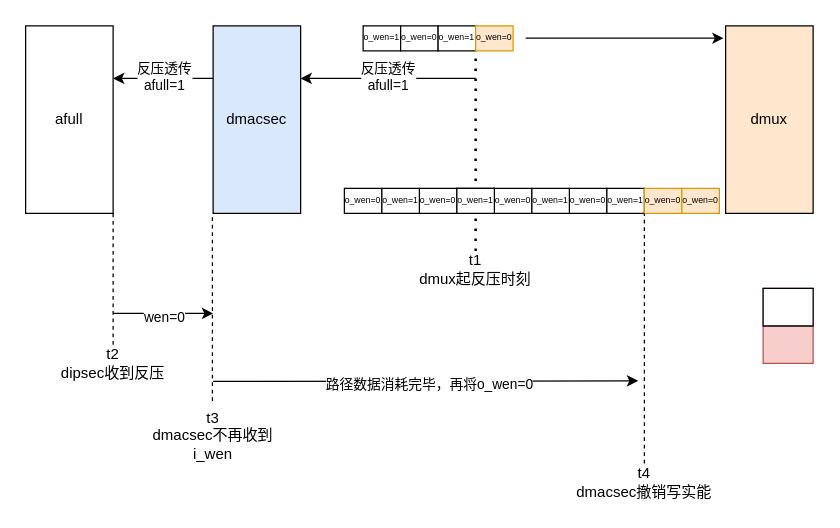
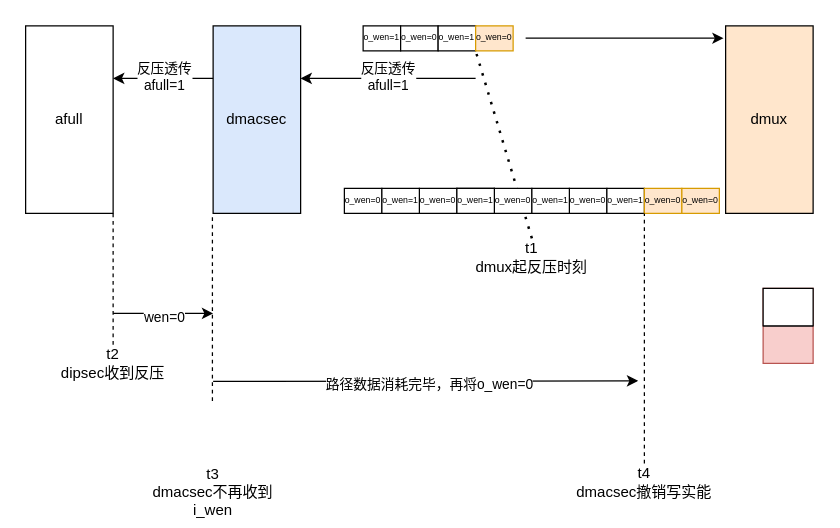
  <mxCell id="0" />
  <mxCell id="1" parent="0" />
  <mxCell id="2" value="dmacsec" style="rounded=0;whiteSpace=wrap;html=1;fillColor=#dae8fc;" vertex="1" parent="1"><mxGeometry x="170" y="20" width="70" height="150" as="geometry" /></mxCell>
  <mxCell id="3" value="dmux" style="rounded=0;whiteSpace=wrap;html=1;fillColor=#ffe6cc;" vertex="1" parent="1"><mxGeometry x="580" y="20" width="70" height="150" as="geometry" /></mxCell>
  <mxCell id="4" value="o_wen=1" style="rounded=0;whiteSpace=wrap;html=1;fontSize=7;" vertex="1" parent="1"><mxGeometry x="290" y="20" width="30" height="20" as="geometry" /></mxCell>
  <mxCell id="5" value="o_wen=0" style="rounded=0;whiteSpace=wrap;html=1;fontSize=7;" vertex="1" parent="1"><mxGeometry x="320" y="20" width="30" height="20" as="geometry" /></mxCell>
  <mxCell id="6" value="o_wen=1" style="rounded=0;whiteSpace=wrap;html=1;fontSize=7;" vertex="1" parent="1"><mxGeometry x="350" y="20" width="30" height="20" as="geometry" /></mxCell>
  <mxCell id="7" value="" style="endArrow=classic;html=1;rounded=0;entryX=-0.024;entryY=0.066;entryDx=0;entryDy=0;entryPerimeter=0;" edge="1" parent="1" target="3"><mxGeometry width="50" height="50" relative="1" as="geometry"><mxPoint x="420" y="29.71" as="sourcePoint" /><mxPoint x="450" y="29.71" as="targetPoint" /></mxGeometry></mxCell>
  <mxCell id="8" value="" style="endArrow=classic;html=1;rounded=0;" edge="1" parent="1"><mxGeometry width="50" height="50" relative="1" as="geometry"><mxPoint x="380" y="62" as="sourcePoint" /><mxPoint x="240" y="62" as="targetPoint" /></mxGeometry></mxCell>
  <mxCell id="9" value="反压透传&lt;br&gt;afull=1" style="edgeLabel;html=1;align=center;verticalAlign=middle;resizable=0;points=[];" vertex="1" connectable="0" parent="8"><mxGeometry x="0.009" y="-2" relative="1" as="geometry"><mxPoint as="offset" /></mxGeometry></mxCell>
  <mxCell id="10" value="o_wen=0" style="rounded=0;whiteSpace=wrap;html=1;fontSize=7;" vertex="1" parent="1"><mxGeometry x="455" y="150" width="30" height="20" as="geometry" /></mxCell>
  <mxCell id="11" value="o_wen=1" style="rounded=0;whiteSpace=wrap;html=1;fontSize=7;" vertex="1" parent="1"><mxGeometry x="485" y="150" width="30" height="20" as="geometry" /></mxCell>
  <mxCell id="12" value="o_wen=0" style="rounded=0;whiteSpace=wrap;html=1;fontSize=7;fillColor=#ffe6cc;strokeColor=#d79b00;" vertex="1" parent="1"><mxGeometry x="515" y="150" width="30" height="20" as="geometry" /></mxCell>
  <mxCell id="13" value="o_wen=0" style="rounded=0;whiteSpace=wrap;html=1;fontSize=7;fillColor=#ffe6cc;strokeColor=#d79b00;" vertex="1" parent="1"><mxGeometry x="380" y="20" width="30" height="20" as="geometry" /></mxCell>
  <mxCell id="14" value="" style="endArrow=none;dashed=1;html=1;dashPattern=1 3;strokeWidth=2;rounded=0;entryX=0;entryY=1;entryDx=0;entryDy=0;exitX=0.5;exitY=0;exitDx=0;exitDy=0;" edge="1" parent="1" source="16" target="13"><mxGeometry width="50" height="50" relative="1" as="geometry"><mxPoint x="440" y="280" as="sourcePoint" /><mxPoint x="440" y="160" as="targetPoint" /></mxGeometry></mxCell>
  <mxCell id="15" value="" style="endArrow=none;dashed=1;html=1;rounded=0;exitX=0.5;exitY=0;exitDx=0;exitDy=0;" edge="1" parent="1" source="17"><mxGeometry width="50" height="50" relative="1" as="geometry"><mxPoint x="515" y="280" as="sourcePoint" /><mxPoint x="515" y="170" as="targetPoint" /></mxGeometry></mxCell>
- <mxCell id="16" value="t1&lt;br&gt;dmux起反压时刻" style="text;html=1;strokeColor=none;fillColor=none;align=center;verticalAlign=middle;whiteSpace=wrap;rounded=0;" vertex="1" parent="1"><mxGeometry x="330" y="200" width="100" height="30" as="geometry" /></mxCell>
+ <mxCell id="16" value="t1&lt;br&gt;dmux起反压时刻" style="text;html=1;strokeColor=none;fillColor=none;align=center;verticalAlign=middle;whiteSpace=wrap;rounded=0;" vertex="1" parent="1"><mxGeometry x="375" y="190" width="100" height="30" as="geometry" /></mxCell>
  <mxCell id="17" value="t4&lt;br&gt;dmacsec撤销写实能" style="text;html=1;strokeColor=none;fillColor=none;align=center;verticalAlign=middle;whiteSpace=wrap;rounded=0;" vertex="1" parent="1"><mxGeometry x="455" y="370" width="120" height="30" as="geometry" /></mxCell>
  <mxCell id="18" value="afull" style="rounded=0;whiteSpace=wrap;html=1;" vertex="1" parent="1"><mxGeometry x="20" y="20" width="70" height="150" as="geometry" /></mxCell>
  <mxCell id="19" value="o_wen=1" style="rounded=0;whiteSpace=wrap;html=1;fontSize=7;" vertex="1" parent="1"><mxGeometry x="365" y="150" width="30" height="20" as="geometry" /></mxCell>
  <mxCell id="20" value="o_wen=0" style="rounded=0;whiteSpace=wrap;html=1;fontSize=7;" vertex="1" parent="1"><mxGeometry x="395" y="150" width="30" height="20" as="geometry" /></mxCell>
  <mxCell id="21" value="o_wen=1" style="rounded=0;whiteSpace=wrap;html=1;fontSize=7;" vertex="1" parent="1"><mxGeometry x="425" y="150" width="30" height="20" as="geometry" /></mxCell>
  <mxCell id="22" value="o_wen=0" style="rounded=0;whiteSpace=wrap;html=1;fontSize=7;" vertex="1" parent="1"><mxGeometry x="335" y="150" width="30" height="20" as="geometry" /></mxCell>
  <mxCell id="23" value="o_wen=1" style="rounded=0;whiteSpace=wrap;html=1;fontSize=7;" vertex="1" parent="1"><mxGeometry x="365" y="150" width="30" height="20" as="geometry" /></mxCell>
  <mxCell id="24" value="o_wen=0" style="rounded=0;whiteSpace=wrap;html=1;fontSize=7;" vertex="1" parent="1"><mxGeometry x="275" y="150" width="30" height="20" as="geometry" /></mxCell>
  <mxCell id="25" value="o_wen=1" style="rounded=0;whiteSpace=wrap;html=1;fontSize=7;" vertex="1" parent="1"><mxGeometry x="305" y="150" width="30" height="20" as="geometry" /></mxCell>
  <mxCell id="26" value="o_wen=0" style="rounded=0;whiteSpace=wrap;html=1;fontSize=7;fillColor=#ffe6cc;strokeColor=#d79b00;" vertex="1" parent="1"><mxGeometry x="545" y="150" width="30" height="20" as="geometry" /></mxCell>
  <mxCell id="27" value="" style="endArrow=classic;html=1;rounded=0;" edge="1" parent="1"><mxGeometry width="50" height="50" relative="1" as="geometry"><mxPoint x="170" y="62" as="sourcePoint" /><mxPoint x="90" y="62" as="targetPoint" /></mxGeometry></mxCell>
  <mxCell id="28" value="反压透传&lt;br&gt;afull=1" style="edgeLabel;html=1;align=center;verticalAlign=middle;resizable=0;points=[];" vertex="1" connectable="0" parent="27"><mxGeometry x="0.009" y="-2" relative="1" as="geometry"><mxPoint as="offset" /></mxGeometry></mxCell>
  <mxCell id="29" value="" style="endArrow=classic;html=1;rounded=0;" edge="1" parent="1"><mxGeometry width="50" height="50" relative="1" as="geometry"><mxPoint x="90" y="250" as="sourcePoint" /><mxPoint x="170" y="250" as="targetPoint" /></mxGeometry></mxCell>
  <mxCell id="30" value="wen=0" style="edgeLabel;html=1;align=center;verticalAlign=middle;resizable=0;points=[];" vertex="1" connectable="0" parent="29"><mxGeometry x="0.009" y="-2" relative="1" as="geometry"><mxPoint as="offset" /></mxGeometry></mxCell>
  <mxCell id="31" value="" style="endArrow=none;dashed=1;html=1;rounded=0;exitX=0.5;exitY=0;exitDx=0;exitDy=0;" edge="1" parent="1" source="32"><mxGeometry width="50" height="50" relative="1" as="geometry"><mxPoint x="90" y="305" as="sourcePoint" /><mxPoint x="90" y="170" as="targetPoint" /></mxGeometry></mxCell>
  <mxCell id="32" value="t2&lt;br&gt;dipsec收到反压" style="text;html=1;strokeColor=none;fillColor=none;align=center;verticalAlign=middle;whiteSpace=wrap;rounded=0;" vertex="1" parent="1"><mxGeometry x="30" y="275" width="120" height="30" as="geometry" /></mxCell>
  <mxCell id="33" value="" style="endArrow=none;dashed=1;html=1;rounded=0;exitX=0.5;exitY=0;exitDx=0;exitDy=0;" edge="1" parent="1"><mxGeometry width="50" height="50" relative="1" as="geometry"><mxPoint x="169.43" y="320" as="sourcePoint" /><mxPoint x="169.43" y="170" as="targetPoint" /></mxGeometry></mxCell>
  <mxCell id="34" value="" style="endArrow=classic;html=1;rounded=0;" edge="1" parent="1"><mxGeometry width="50" height="50" relative="1" as="geometry"><mxPoint x="170" y="304.43" as="sourcePoint" /><mxPoint x="510" y="304" as="targetPoint" /></mxGeometry></mxCell>
  <mxCell id="35" value="路径数据消耗完毕，再将o_wen=0" style="edgeLabel;html=1;align=center;verticalAlign=middle;resizable=0;points=[];" vertex="1" connectable="0" parent="34"><mxGeometry x="0.009" y="-2" relative="1" as="geometry"><mxPoint as="offset" /></mxGeometry></mxCell>
- <mxCell id="36" value="t3&lt;br&gt;dmacsec不再收到i_wen" style="text;html=1;strokeColor=none;fillColor=none;align=center;verticalAlign=middle;whiteSpace=wrap;rounded=0;" vertex="1" parent="1"><mxGeometry x="110" y="333" width="120" height="30" as="geometry" /></mxCell>
+ <mxCell id="36" value="t3&lt;br&gt;dmacsec不再收到i_wen" style="text;html=1;strokeColor=none;fillColor=none;align=center;verticalAlign=middle;whiteSpace=wrap;rounded=0;" vertex="1" parent="1"><mxGeometry x="110" y="378" width="120" height="30" as="geometry" /></mxCell>
  <mxCell id="37" value="" style="rounded=0;whiteSpace=wrap;html=1;fillColor=#f8cecc;strokeColor=#b85450;" vertex="1" parent="1"><mxGeometry x="610" y="230" width="40" height="60" as="geometry" /></mxCell>
  <mxCell id="38" value="" style="endArrow=none;html=1;rounded=0;exitX=0;exitY=0.5;exitDx=0;exitDy=0;entryX=1;entryY=0.5;entryDx=0;entryDy=0;" edge="1" parent="1" source="37" target="37"><mxGeometry width="50" height="50" relative="1" as="geometry"><mxPoint x="620" y="275" as="sourcePoint" /><mxPoint x="670" y="225" as="targetPoint" /></mxGeometry></mxCell>
  <mxCell id="39" value="" style="rounded=0;whiteSpace=wrap;html=1;" vertex="1" parent="1"><mxGeometry x="610" y="230" width="40" height="30" as="geometry" /></mxCell>
